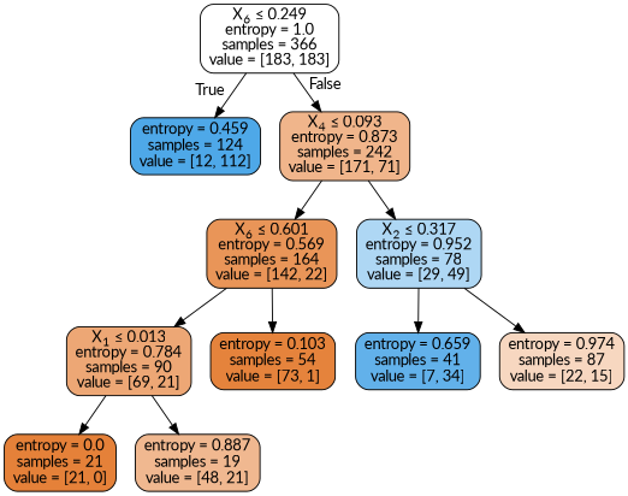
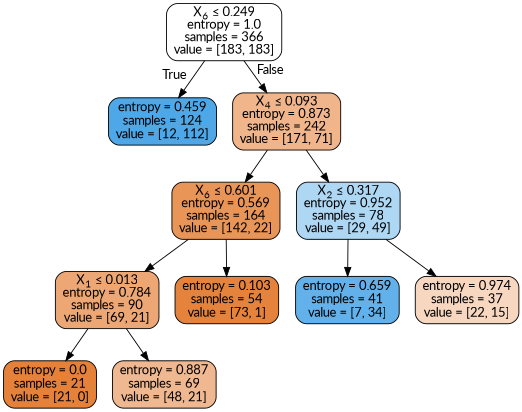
  digraph {
    fontname=Lato
    node [color=black fontname=Lato shape=box style="filled, rounded"]
    edge [fontname=Lato]
    n1 [fillcolor="#ffffff" label=<X<SUB>6</SUB> &le; 0.249<br/>entropy = 1.0<br/>samples = 366<br/>value = [183, 183]>]
    n2 [fillcolor="#4ea8e8" label=<entropy = 0.459<br/>samples = 124<br/>value = [12, 112]>]
    n3 [fillcolor="#f0b58b" label=<X<SUB>4</SUB> &le; 0.093<br/>entropy = 0.873<br/>samples = 242<br/>value = [171, 71]>]
    n4 [fillcolor="#e99558" label=<X<SUB>6</SUB> &le; 0.601<br/>entropy = 0.569<br/>samples = 164<br/>value = [142, 22]>]
    n5 [fillcolor="#aed7f4" label=<X<SUB>2</SUB> &le; 0.317<br/>entropy = 0.952<br/>samples = 78<br/>value = [29, 49]>]
    n6 [fillcolor="#eda775" label=<X<SUB>1</SUB> &le; 0.013<br/>entropy = 0.784<br/>samples = 90<br/>value = [69, 21]>]
    n7 [fillcolor="#e5833c" label=<entropy = 0.103<br/>samples = 54<br/>value = [73, 1]>]
    n8 [fillcolor="#62b1ea" label=<entropy = 0.659<br/>samples = 41<br/>value = [7, 34]>]
-   n9 [fillcolor="#f7d7c0" label=<entropy = 0.974<br/>samples = 87<br/>value = [22, 15]>]
+   n9 [fillcolor="#f7d7c0" label=<entropy = 0.974<br/>samples = 37<br/>value = [22, 15]>]
    n10 [fillcolor="#e58139" label=<entropy = 0.0<br/>samples = 21<br/>value = [21, 0]>]
-   n11 [fillcolor="#f0b890" label=<entropy = 0.887<br/>samples = 19<br/>value = [48, 21]>]
+   n11 [fillcolor="#f0b890" label=<entropy = 0.887<br/>samples = 69<br/>value = [48, 21]>]
    n1 -> n2 [headlabel=True labelangle=45 labeldistance=2.5]
    n1 -> n3 [headlabel=False labelangle=-45 labeldistance=2.5]
    n3 -> n4
    n3 -> n5
    n4 -> n6
    n4 -> n7
    n5 -> n8
    n5 -> n9
    n6 -> n10
    n6 -> n11
  }
